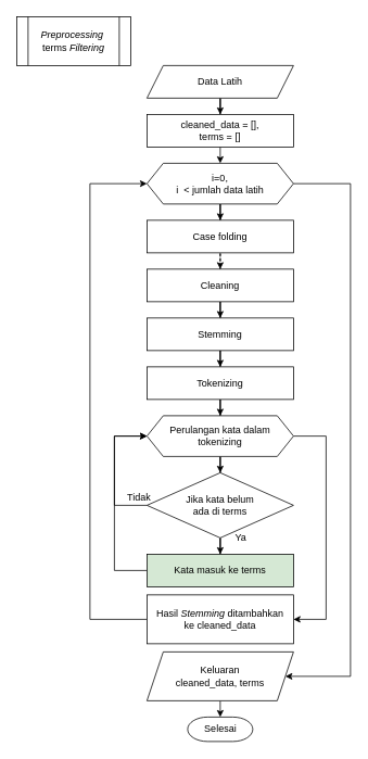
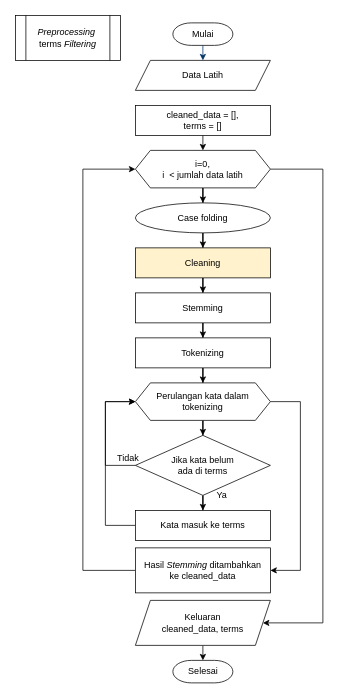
  <mxCell id="0" />
  <mxCell id="1" parent="0" />
- <mxCell id="4" value="" style="edgeStyle=orthogonalEdgeStyle;rounded=0;orthogonalLoop=1;jettySize=auto;html=1;" parent="1" source="5" target="11" edge="1"><mxGeometry relative="1" as="geometry" /></mxCell>
+ <mxCell id="2" value="Mulai" style="shape=mxgraph.flowchart.terminator;strokeWidth=1;gradientColor=none;gradientDirection=north;fontStyle=0;html=1;" parent="1" vertex="1"><mxGeometry x="230" y="30" width="80" height="30" as="geometry" /></mxCell>
+ <mxCell id="3" style="fontStyle=1;strokeColor=#003366;strokeWidth=1;html=1;entryX=0.5;entryY=0;entryDx=0;entryDy=0;" parent="1" source="2" target="5" edge="1"><mxGeometry relative="1" as="geometry"><mxPoint x="270" y="80" as="targetPoint" /></mxGeometry></mxCell>
  <mxCell id="5" value="Data Latih" style="shape=parallelogram;perimeter=parallelogramPerimeter;whiteSpace=wrap;html=1;fixedSize=1;" parent="1" vertex="1"><mxGeometry x="180" y="80" width="180" height="40" as="geometry" /></mxCell>
  <mxCell id="6" value="&lt;i&gt;Preprocessing&amp;nbsp;&lt;/i&gt;&lt;br&gt;terms &lt;i&gt;Filtering&lt;/i&gt;" style="shape=process;whiteSpace=wrap;html=1;backgroundOutline=1;" parent="1" vertex="1"><mxGeometry x="20" y="20" width="140" height="60" as="geometry" /></mxCell>
  <mxCell id="7" value="" style="edgeStyle=orthogonalEdgeStyle;rounded=0;orthogonalLoop=1;jettySize=auto;html=1;entryX=0.5;entryY=0;entryDx=0;entryDy=0;" parent="1" source="9" target="28" edge="1"><mxGeometry relative="1" as="geometry"><mxPoint x="270" y="270" as="targetPoint" /></mxGeometry></mxCell>
  <mxCell id="8" style="edgeStyle=orthogonalEdgeStyle;rounded=0;orthogonalLoop=1;jettySize=auto;html=1;exitX=1;exitY=0.5;exitDx=0;exitDy=0;entryX=1;entryY=0.5;entryDx=0;entryDy=0;" parent="1" source="9" target="25" edge="1"><mxGeometry relative="1" as="geometry"><Array as="points"><mxPoint x="430" y="225" /><mxPoint x="430" y="830" /></Array></mxGeometry></mxCell>
  <mxCell id="9" value="i=0,&lt;br&gt;i &amp;nbsp;&amp;lt; jumlah data latih" style="shape=hexagon;perimeter=hexagonPerimeter2;whiteSpace=wrap;html=1;fixedSize=1;" parent="1" vertex="1"><mxGeometry x="180" y="200" width="180" height="50" as="geometry" /></mxCell>
  <mxCell id="10" style="edgeStyle=orthogonalEdgeStyle;rounded=0;orthogonalLoop=1;jettySize=auto;html=1;exitX=0.5;exitY=1;exitDx=0;exitDy=0;entryX=0.5;entryY=0;entryDx=0;entryDy=0;" parent="1" source="11" target="9" edge="1"><mxGeometry relative="1" as="geometry" /></mxCell>
  <mxCell id="11" value="cleaned_data = [],&lt;br&gt;terms = []" style="rounded=0;whiteSpace=wrap;html=1;" parent="1" vertex="1"><mxGeometry x="180" y="140" width="180" height="40" as="geometry" /></mxCell>
  <mxCell id="12" style="edgeStyle=orthogonalEdgeStyle;rounded=0;orthogonalLoop=1;jettySize=auto;html=1;exitX=0;exitY=0.5;exitDx=0;exitDy=0;entryX=0;entryY=0.5;entryDx=0;entryDy=0;" parent="1" source="13" target="9" edge="1"><mxGeometry relative="1" as="geometry"><Array as="points"><mxPoint x="110" y="760" /><mxPoint x="110" y="225" /></Array></mxGeometry></mxCell>
  <mxCell id="13" value="Hasil &lt;i&gt;Stemming&lt;/i&gt; ditambahkan&lt;br&gt;ke cleaned_data" style="whiteSpace=wrap;html=1;" parent="1" vertex="1"><mxGeometry x="180" y="730" width="180" height="60" as="geometry" /></mxCell>
  <mxCell id="14" value="" style="edgeStyle=orthogonalEdgeStyle;rounded=0;orthogonalLoop=1;jettySize=auto;html=1;" parent="1" source="16" target="19" edge="1"><mxGeometry relative="1" as="geometry" /></mxCell>
  <mxCell id="15" style="edgeStyle=orthogonalEdgeStyle;rounded=0;orthogonalLoop=1;jettySize=auto;html=1;entryX=1;entryY=0.5;entryDx=0;entryDy=0;" parent="1" source="16" target="13" edge="1"><mxGeometry relative="1" as="geometry"><Array as="points"><mxPoint x="400" y="535" /><mxPoint x="400" y="760" /></Array></mxGeometry></mxCell>
  <mxCell id="16" value="Perulangan kata dalam tokenizing" style="shape=hexagon;perimeter=hexagonPerimeter2;whiteSpace=wrap;html=1;fixedSize=1;" parent="1" vertex="1"><mxGeometry x="180" y="510" width="180" height="50" as="geometry" /></mxCell>
  <mxCell id="17" value="" style="edgeStyle=orthogonalEdgeStyle;rounded=0;orthogonalLoop=1;jettySize=auto;html=1;" parent="1" source="19" target="21" edge="1"><mxGeometry relative="1" as="geometry" /></mxCell>
  <mxCell id="18" style="edgeStyle=orthogonalEdgeStyle;rounded=0;orthogonalLoop=1;jettySize=auto;html=1;entryX=0;entryY=0.5;entryDx=0;entryDy=0;exitX=0;exitY=0.5;exitDx=0;exitDy=0;" parent="1" source="19" target="16" edge="1"><mxGeometry relative="1" as="geometry"><Array as="points"><mxPoint x="140" y="620" /><mxPoint x="140" y="535" /></Array></mxGeometry></mxCell>
  <mxCell id="19" value="Jika kata belum&lt;br&gt;ada di terms" style="rhombus;whiteSpace=wrap;html=1;" parent="1" vertex="1"><mxGeometry x="180" y="580" width="180" height="80" as="geometry" /></mxCell>
  <mxCell id="20" style="edgeStyle=orthogonalEdgeStyle;rounded=0;orthogonalLoop=1;jettySize=auto;html=1;entryX=0;entryY=0.5;entryDx=0;entryDy=0;" parent="1" source="21" target="16" edge="1"><mxGeometry relative="1" as="geometry"><Array as="points"><mxPoint x="140" y="700" /><mxPoint x="140" y="535" /></Array></mxGeometry></mxCell>
- <mxCell id="21" value="Kata masuk ke terms" style="whiteSpace=wrap;html=1;fillColor=#d5e8d4;" parent="1" vertex="1"><mxGeometry x="180" y="680" width="180" height="40" as="geometry" /></mxCell>
+ <mxCell id="21" value="Kata masuk ke terms" style="whiteSpace=wrap;html=1;" parent="1" vertex="1"><mxGeometry x="180" y="680" width="180" height="40" as="geometry" /></mxCell>
  <mxCell id="22" value="Ya" style="text;html=1;align=center;verticalAlign=middle;resizable=0;points=[];autosize=1;" parent="1" vertex="1"><mxGeometry x="280" y="650" width="30" height="20" as="geometry" /></mxCell>
  <mxCell id="23" value="Tidak" style="text;html=1;align=center;verticalAlign=middle;resizable=0;points=[];autosize=1;" parent="1" vertex="1"><mxGeometry x="150" y="600" width="40" height="20" as="geometry" /></mxCell>
  <mxCell id="24" style="edgeStyle=orthogonalEdgeStyle;rounded=0;orthogonalLoop=1;jettySize=auto;html=1;exitX=0.5;exitY=1;exitDx=0;exitDy=0;entryX=0.5;entryY=0;entryDx=0;entryDy=0;entryPerimeter=0;" parent="1" source="25" target="26" edge="1"><mxGeometry relative="1" as="geometry" /></mxCell>
  <mxCell id="25" value="Keluaran&lt;br&gt;cleaned_data, terms" style="shape=parallelogram;perimeter=parallelogramPerimeter;whiteSpace=wrap;html=1;fixedSize=1;" parent="1" vertex="1"><mxGeometry x="180" y="800" width="180" height="60" as="geometry" /></mxCell>
  <mxCell id="26" value="Selesai" style="shape=mxgraph.flowchart.terminator;strokeWidth=1;gradientColor=none;gradientDirection=north;fontStyle=0;html=1;" parent="1" vertex="1"><mxGeometry x="230" y="880" width="80" height="30" as="geometry" /></mxCell>
- <mxCell id="27" style="edgeStyle=orthogonalEdgeStyle;rounded=0;orthogonalLoop=1;jettySize=auto;html=1;entryX=0.5;entryY=0;entryDx=0;entryDy=0;dashed=1;" edge="1" parent="1" source="28" target="30"><mxGeometry relative="1" as="geometry" /></mxCell>
- <mxCell id="28" value="Case folding" style="rounded=0;whiteSpace=wrap;html=1;" vertex="1" parent="1"><mxGeometry x="180" y="270" width="180" height="40" as="geometry" /></mxCell>
+ <mxCell id="27" style="edgeStyle=orthogonalEdgeStyle;rounded=0;orthogonalLoop=1;jettySize=auto;html=1;entryX=0.5;entryY=0;entryDx=0;entryDy=0;" edge="1" parent="1" source="28" target="30"><mxGeometry relative="1" as="geometry" /></mxCell>
+ <mxCell id="28" value="Case folding" style="ellipse;whiteSpace=wrap;html=1;" vertex="1" parent="1"><mxGeometry x="180" y="270" width="180" height="40" as="geometry" /></mxCell>
  <mxCell id="29" style="edgeStyle=orthogonalEdgeStyle;rounded=0;orthogonalLoop=1;jettySize=auto;html=1;entryX=0.5;entryY=0;entryDx=0;entryDy=0;" edge="1" parent="1" source="30" target="32"><mxGeometry relative="1" as="geometry" /></mxCell>
- <mxCell id="30" value="Cleaning" style="whiteSpace=wrap;html=1;rounded=0;" vertex="1" parent="1"><mxGeometry x="180" y="330" width="180" height="40" as="geometry" /></mxCell>
+ <mxCell id="30" value="Cleaning" style="whiteSpace=wrap;html=1;rounded=0;fillColor=#fff2cc;" vertex="1" parent="1"><mxGeometry x="180" y="330" width="180" height="40" as="geometry" /></mxCell>
  <mxCell id="31" style="edgeStyle=orthogonalEdgeStyle;rounded=0;orthogonalLoop=1;jettySize=auto;html=1;entryX=0.5;entryY=0;entryDx=0;entryDy=0;" edge="1" parent="1" source="32" target="34"><mxGeometry relative="1" as="geometry" /></mxCell>
  <mxCell id="32" value="Stemming" style="whiteSpace=wrap;html=1;rounded=0;" vertex="1" parent="1"><mxGeometry x="180" y="390" width="180" height="40" as="geometry" /></mxCell>
  <mxCell id="33" style="edgeStyle=orthogonalEdgeStyle;rounded=0;orthogonalLoop=1;jettySize=auto;html=1;entryX=0.5;entryY=0;entryDx=0;entryDy=0;" edge="1" parent="1" source="34" target="16"><mxGeometry relative="1" as="geometry" /></mxCell>
  <mxCell id="34" value="Tokenizing" style="whiteSpace=wrap;html=1;rounded=0;" vertex="1" parent="1"><mxGeometry x="180" y="450" width="180" height="40" as="geometry" /></mxCell>
